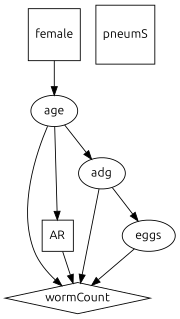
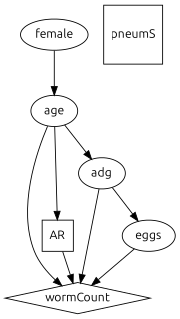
  digraph {
    fontname=Ubuntu
    node [fontname=Ubuntu shape=square]
    edge [fontname=Ubuntu]
    wormCount [shape=diamond]
    AR
    pneumS
    age [shape=oval]
-   female
+   female [shape=ellipse]
    adg [shape=oval]
    eggs [shape=ellipse]
    AR -> wormCount
    age -> wormCount
    age -> AR
    age -> adg
    female -> age
    adg -> wormCount
    adg -> eggs
    eggs -> wormCount
  }
